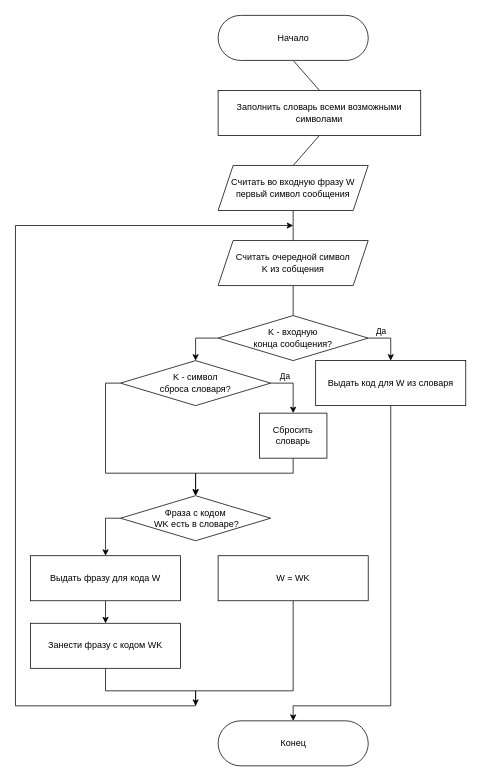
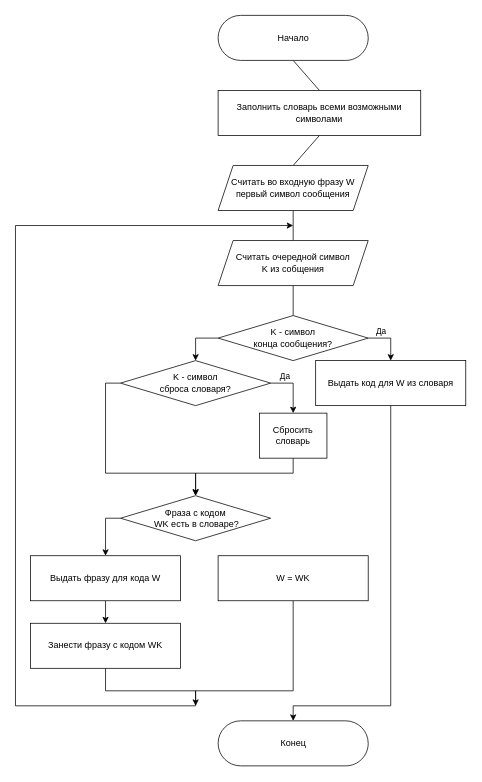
  <mxCell id="0" />
  <mxCell id="1" parent="0" />
  <mxCell id="2" style="edgeStyle=none;rounded=0;html=1;exitX=0.5;exitY=0.5;exitDx=0;exitDy=30.0;exitPerimeter=0;entryX=0.5;entryY=0;entryDx=0;entryDy=0;endArrow=none;endFill=0;" parent="1" source="3" target="5" edge="1"><mxGeometry relative="1" as="geometry" /></mxCell>
  <mxCell id="3" value="Начало" style="html=1;dashed=0;whitespace=wrap;shape=mxgraph.dfd.start" parent="1" vertex="1"><mxGeometry x="290" y="20" width="200" height="60" as="geometry" /></mxCell>
  <mxCell id="4" style="edgeStyle=none;rounded=0;html=1;exitX=0.5;exitY=1;exitDx=0;exitDy=0;entryX=0.5;entryY=0;entryDx=0;entryDy=0;endArrow=none;endFill=0;" parent="1" source="5" target="7" edge="1"><mxGeometry relative="1" as="geometry" /></mxCell>
  <mxCell id="5" value="Заполнить словарь всеми возможными символами" style="whiteSpace=wrap;html=1;" parent="1" vertex="1"><mxGeometry x="290" y="120" width="270" height="60" as="geometry" /></mxCell>
  <mxCell id="6" style="edgeStyle=none;rounded=0;html=1;exitX=0.5;exitY=1;exitDx=0;exitDy=0;entryX=0.5;entryY=0;entryDx=0;entryDy=0;endArrow=none;endFill=0;" parent="1" source="7" target="9" edge="1"><mxGeometry relative="1" as="geometry" /></mxCell>
  <mxCell id="7" value="Считать во входную фразу W первый символ сообщения" style="shape=parallelogram;perimeter=parallelogramPerimeter;whiteSpace=wrap;html=1;fixedSize=1;" parent="1" vertex="1"><mxGeometry x="290" y="220" width="200" height="60" as="geometry" /></mxCell>
  <mxCell id="8" style="edgeStyle=none;rounded=0;html=1;exitX=0.5;exitY=1;exitDx=0;exitDy=0;entryX=0.5;entryY=0;entryDx=0;entryDy=0;endArrow=none;endFill=0;" parent="1" source="9" target="13" edge="1"><mxGeometry relative="1" as="geometry" /></mxCell>
  <mxCell id="9" value="Считать очередной символ &lt;br&gt;K из собщения" style="shape=parallelogram;perimeter=parallelogramPerimeter;whiteSpace=wrap;html=1;fixedSize=1;" parent="1" vertex="1"><mxGeometry x="290" y="320" width="200" height="60" as="geometry" /></mxCell>
  <mxCell id="10" style="edgeStyle=none;rounded=0;html=1;exitX=0;exitY=0.5;exitDx=0;exitDy=0;entryX=0.5;entryY=0;entryDx=0;entryDy=0;" parent="1" source="13" target="20" edge="1"><mxGeometry relative="1" as="geometry"><Array as="points"><mxPoint x="260" y="450" /></Array><mxPoint x="260" y="480" as="targetPoint" /></mxGeometry></mxCell>
  <mxCell id="11" style="edgeStyle=none;rounded=0;html=1;exitX=1;exitY=0.5;exitDx=0;exitDy=0;entryX=0.5;entryY=0;entryDx=0;entryDy=0;" parent="1" source="13" target="15" edge="1"><mxGeometry relative="1" as="geometry"><Array as="points"><mxPoint x="520" y="450" /></Array></mxGeometry></mxCell>
  <mxCell id="12" value="Да" style="edgeLabel;html=1;align=center;verticalAlign=middle;resizable=0;points=[];" parent="11" vertex="1" connectable="0"><mxGeometry x="-0.465" relative="1" as="geometry"><mxPoint y="-10" as="offset" /></mxGeometry></mxCell>
- <mxCell id="13" value="K - входную &lt;br&gt;конца сообщения?" style="rhombus;whiteSpace=wrap;html=1;" parent="1" vertex="1"><mxGeometry x="290" y="420" width="200" height="60" as="geometry" /></mxCell>
+ <mxCell id="13" value="K - символ &lt;br&gt;конца сообщения?" style="rhombus;whiteSpace=wrap;html=1;" parent="1" vertex="1"><mxGeometry x="290" y="420" width="200" height="60" as="geometry" /></mxCell>
  <mxCell id="14" style="edgeStyle=none;rounded=0;html=1;exitX=0.5;exitY=1;exitDx=0;exitDy=0;entryX=0.5;entryY=0.5;entryDx=0;entryDy=-30.0;entryPerimeter=0;endArrow=classic;endFill=1;" parent="1" source="15" target="16" edge="1"><mxGeometry relative="1" as="geometry"><Array as="points"><mxPoint x="520" y="940" /><mxPoint x="390" y="940" /></Array></mxGeometry></mxCell>
  <mxCell id="15" value="Выдать код для W из словаря" style="whiteSpace=wrap;html=1;" parent="1" vertex="1"><mxGeometry x="420" y="480" width="200" height="60" as="geometry" /></mxCell>
  <mxCell id="16" value="Конец" style="html=1;dashed=0;whitespace=wrap;shape=mxgraph.dfd.start" parent="1" vertex="1"><mxGeometry x="290" y="960" width="200" height="60" as="geometry" /></mxCell>
  <mxCell id="17" style="edgeStyle=none;html=1;exitX=1;exitY=0.5;exitDx=0;exitDy=0;entryX=0.5;entryY=0;entryDx=0;entryDy=0;rounded=0;" edge="1" parent="1" source="20" target="22"><mxGeometry relative="1" as="geometry"><Array as="points"><mxPoint x="390" y="510" /></Array></mxGeometry></mxCell>
  <mxCell id="18" value="Да" style="edgeLabel;html=1;align=center;verticalAlign=middle;resizable=0;points=[];" vertex="1" connectable="0" parent="17"><mxGeometry x="-0.626" y="-1" relative="1" as="geometry"><mxPoint x="5" y="-11" as="offset" /></mxGeometry></mxCell>
  <mxCell id="19" style="edgeStyle=none;rounded=0;html=1;exitX=0;exitY=0.5;exitDx=0;exitDy=0;entryX=0.5;entryY=0;entryDx=0;entryDy=0;" edge="1" parent="1" source="20" target="24"><mxGeometry relative="1" as="geometry"><Array as="points"><mxPoint x="140" y="510" /><mxPoint x="140" y="630" /><mxPoint x="260" y="630" /></Array></mxGeometry></mxCell>
  <mxCell id="20" value="K - символ &lt;br&gt;сброса словаря?" style="rhombus;whiteSpace=wrap;html=1;" vertex="1" parent="1"><mxGeometry x="160" y="480" width="200" height="60" as="geometry" /></mxCell>
  <mxCell id="21" style="edgeStyle=none;rounded=0;html=1;exitX=0.5;exitY=1;exitDx=0;exitDy=0;entryX=0.5;entryY=0;entryDx=0;entryDy=0;" edge="1" parent="1" source="22" target="24"><mxGeometry relative="1" as="geometry"><Array as="points"><mxPoint x="390" y="630" /><mxPoint x="260" y="630" /></Array></mxGeometry></mxCell>
  <mxCell id="22" value="Сбросить словарь" style="whiteSpace=wrap;html=1;" vertex="1" parent="1"><mxGeometry x="345" y="550" width="90" height="60" as="geometry" /></mxCell>
  <mxCell id="23" style="edgeStyle=none;rounded=0;html=1;exitX=0;exitY=0.5;exitDx=0;exitDy=0;entryX=0.5;entryY=0;entryDx=0;entryDy=0;" edge="1" parent="1" source="24" target="28"><mxGeometry relative="1" as="geometry"><Array as="points"><mxPoint x="140" y="690" /></Array></mxGeometry></mxCell>
  <mxCell id="24" value="Фраза с кодом&lt;br&gt;&amp;nbsp;WK есть в словаре?" style="rhombus;whiteSpace=wrap;html=1;" vertex="1" parent="1"><mxGeometry x="160" y="660" width="200" height="60" as="geometry" /></mxCell>
  <mxCell id="25" style="edgeStyle=none;rounded=0;html=1;exitX=0.5;exitY=1;exitDx=0;exitDy=0;" edge="1" parent="1" source="26"><mxGeometry relative="1" as="geometry"><mxPoint x="260" y="940" as="targetPoint" /><Array as="points"><mxPoint x="390" y="920" /><mxPoint x="260" y="920" /></Array></mxGeometry></mxCell>
  <mxCell id="26" value="W = WK" style="whiteSpace=wrap;html=1;" vertex="1" parent="1"><mxGeometry x="290" y="740" width="200" height="60" as="geometry" /></mxCell>
  <mxCell id="27" style="edgeStyle=none;rounded=0;html=1;exitX=0.5;exitY=1;exitDx=0;exitDy=0;entryX=0.5;entryY=0;entryDx=0;entryDy=0;" edge="1" parent="1" source="28" target="30"><mxGeometry relative="1" as="geometry" /></mxCell>
  <mxCell id="28" value="Выдать фразу для кода W" style="whiteSpace=wrap;html=1;" vertex="1" parent="1"><mxGeometry x="40" y="740" width="200" height="60" as="geometry" /></mxCell>
  <mxCell id="29" style="edgeStyle=none;rounded=0;html=1;exitX=0.5;exitY=1;exitDx=0;exitDy=0;" edge="1" parent="1" source="30"><mxGeometry relative="1" as="geometry"><mxPoint x="390" y="300" as="targetPoint" /><Array as="points"><mxPoint x="140" y="920" /><mxPoint x="260" y="920" /><mxPoint x="260" y="940" /><mxPoint x="20" y="940" /><mxPoint x="20" y="300" /></Array></mxGeometry></mxCell>
  <mxCell id="30" value="Занести фразу с кодом WK" style="whiteSpace=wrap;html=1;" vertex="1" parent="1"><mxGeometry x="40" y="830" width="200" height="60" as="geometry" /></mxCell>
